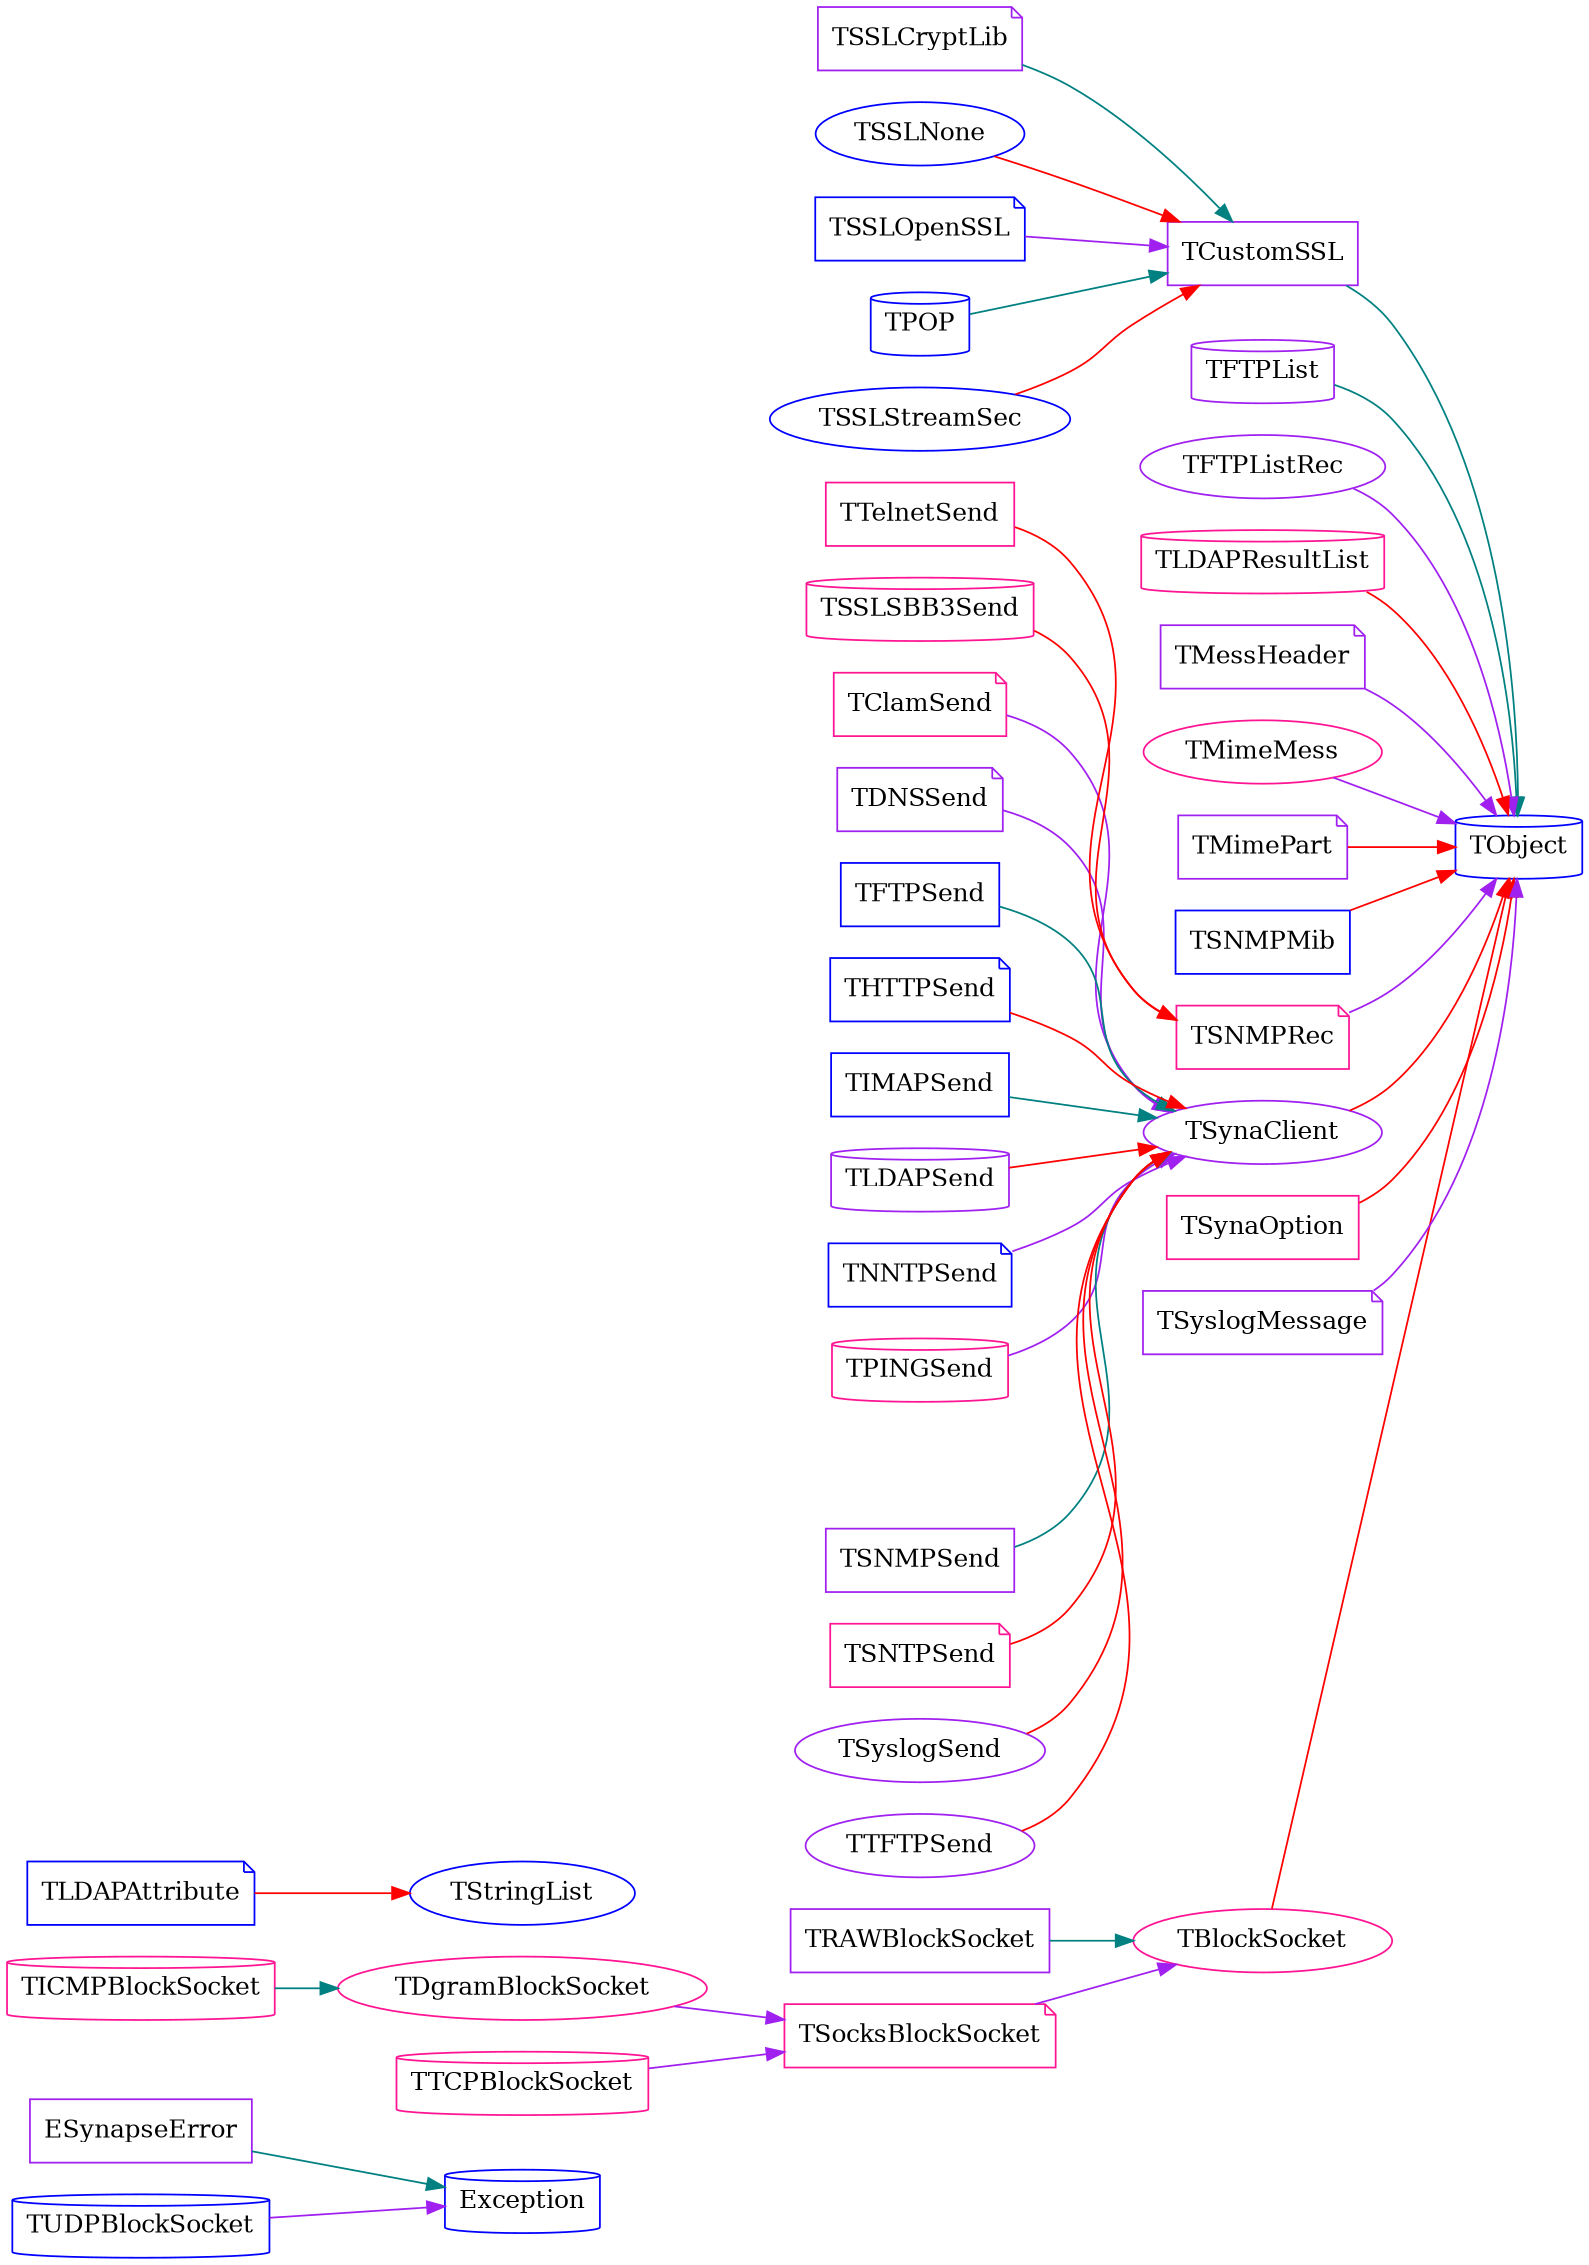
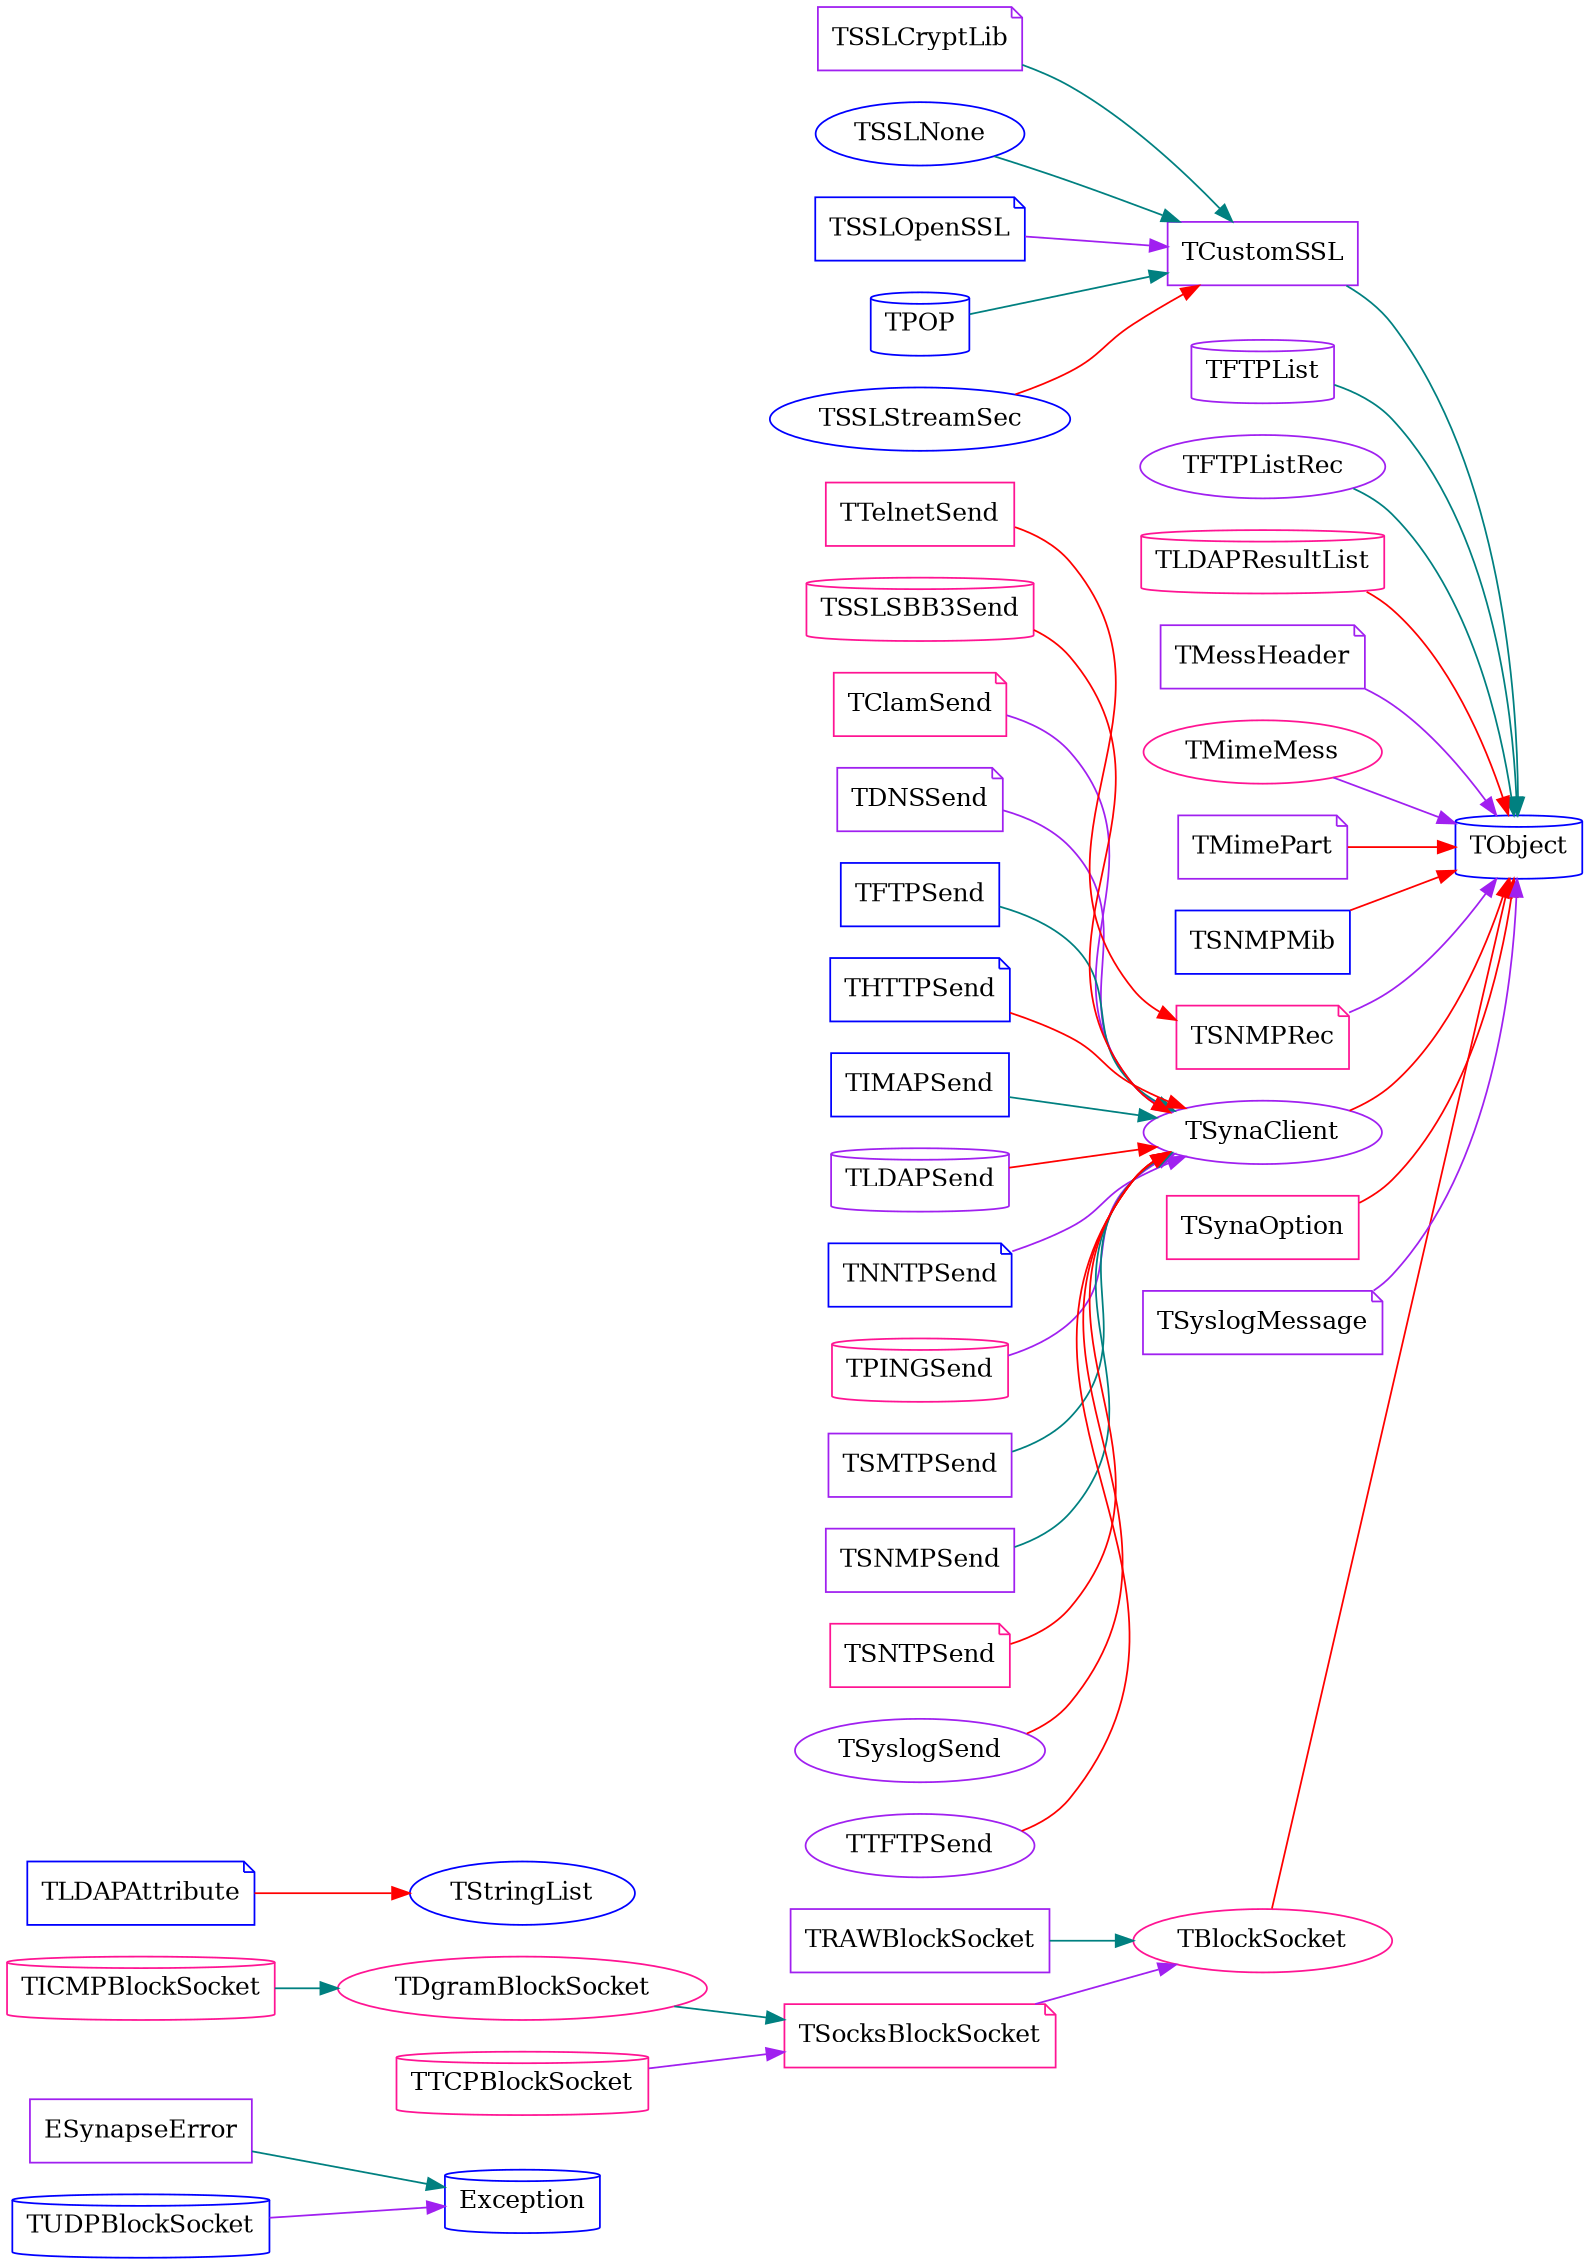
  digraph {
    rankdir=LR
    node [color=purple shape=note]
    edge [color=red]
    ESynapseError [shape=box]
    Exception [color=blue shape=cylinder]
    TBlockSocket [color=deeppink shape=ellipse]
    TObject [color=blue shape=cylinder]
    TRAWBlockSocket [shape=box]
    TSocksBlockSocket [color=deeppink]
    TDgramBlockSocket [color=deeppink shape=ellipse]
    TICMPBlockSocket [color=deeppink shape=cylinder]
    TUDPBlockSocket [color=blue shape=cylinder]
    TTCPBlockSocket [color=deeppink shape=cylinder]
    TCustomSSL [shape=box]
    TSSLCryptLib
    TSSLNone [color=blue shape=ellipse]
    TSSLOpenSSL [color=blue]
    n15 [color=blue label=TPOP shape=cylinder]
    TSSLStreamSec [color=blue shape=ellipse]
    TFTPList [shape=cylinder]
    TFTPListRec [shape=ellipse]
    TLDAPResultList [color=deeppink shape=cylinder]
    TMessHeader
    TMimeMess [color=deeppink shape=ellipse]
    TMimePart
    TSNMPMib [color=blue shape=box]
    TSNMPRec [color=deeppink]
    TSynaClient [shape=ellipse]
    TClamSend [color=deeppink]
    TDNSSend
    TFTPSend [color=blue shape=box]
    THTTPSend [color=blue]
    TIMAPSend [color=blue shape=box]
    TLDAPSend [shape=cylinder]
    TNNTPSend [color=blue]
    TPINGSend [color=deeppink shape=cylinder]
    n34 [color=deeppink label=TSSLSBB3Send shape=cylinder]
+   TSMTPSend [shape=box]
    TSNMPSend [shape=box]
    TSNTPSend [color=deeppink]
    TSyslogSend [shape=ellipse]
    TTelnetSend [color=deeppink shape=box]
    TTFTPSend [shape=ellipse]
    TSynaOption [color=deeppink shape=box]
    TSyslogMessage
    TLDAPAttribute [color=blue]
    TStringList [color=blue shape=ellipse]
    ESynapseError -> Exception [color=teal]
    TBlockSocket -> TObject
    TRAWBlockSocket -> TBlockSocket [color=teal]
    TSocksBlockSocket -> TBlockSocket [color=purple]
-   TDgramBlockSocket -> TSocksBlockSocket [color=purple]
+   TDgramBlockSocket -> TSocksBlockSocket [color=teal]
    TICMPBlockSocket -> TDgramBlockSocket [color=teal]
    TUDPBlockSocket -> Exception [color=purple]
    TTCPBlockSocket -> TSocksBlockSocket [color=purple]
    TCustomSSL -> TObject [color=teal]
    TSSLCryptLib -> TCustomSSL [color=teal]
-   TSSLNone -> TCustomSSL
+   TSSLNone -> TCustomSSL [color=teal]
    TSSLOpenSSL -> TCustomSSL [color=purple]
    n15 -> TCustomSSL [color=teal]
    TSSLStreamSec -> TCustomSSL
    TFTPList -> TObject [color=teal]
-   TFTPListRec -> TObject [color=purple]
+   TFTPListRec -> TObject [color=teal]
    TLDAPResultList -> TObject
    TMessHeader -> TObject [color=purple]
    TMimeMess -> TObject [color=purple]
    TMimePart -> TObject
    TSNMPMib -> TObject
    TSNMPRec -> TObject [color=purple]
    TSynaClient -> TObject
    TClamSend -> TSynaClient [color=purple]
    TDNSSend -> TSynaClient [color=purple]
    TFTPSend -> TSynaClient [color=teal]
    THTTPSend -> TSynaClient
    TIMAPSend -> TSynaClient [color=teal]
    TLDAPSend -> TSynaClient
    TNNTPSend -> TSynaClient [color=purple]
    TPINGSend -> TSynaClient [color=purple]
-   n34 -> TSNMPRec
+   n34 -> TSynaClient
+   TSMTPSend -> TSynaClient [color=teal]
    TSNMPSend -> TSynaClient [color=teal]
    TSNTPSend -> TSynaClient
    TSyslogSend -> TSynaClient
    TTelnetSend -> TSNMPRec
    TTFTPSend -> TSynaClient
    TSynaOption -> TObject
    TSyslogMessage -> TObject [color=purple]
    TLDAPAttribute -> TStringList
  }
